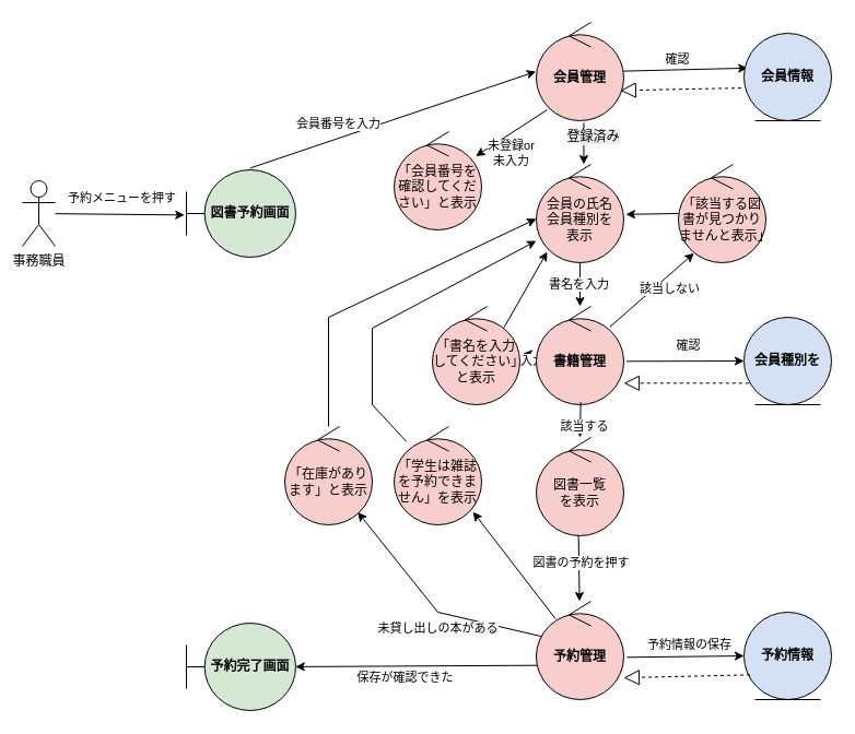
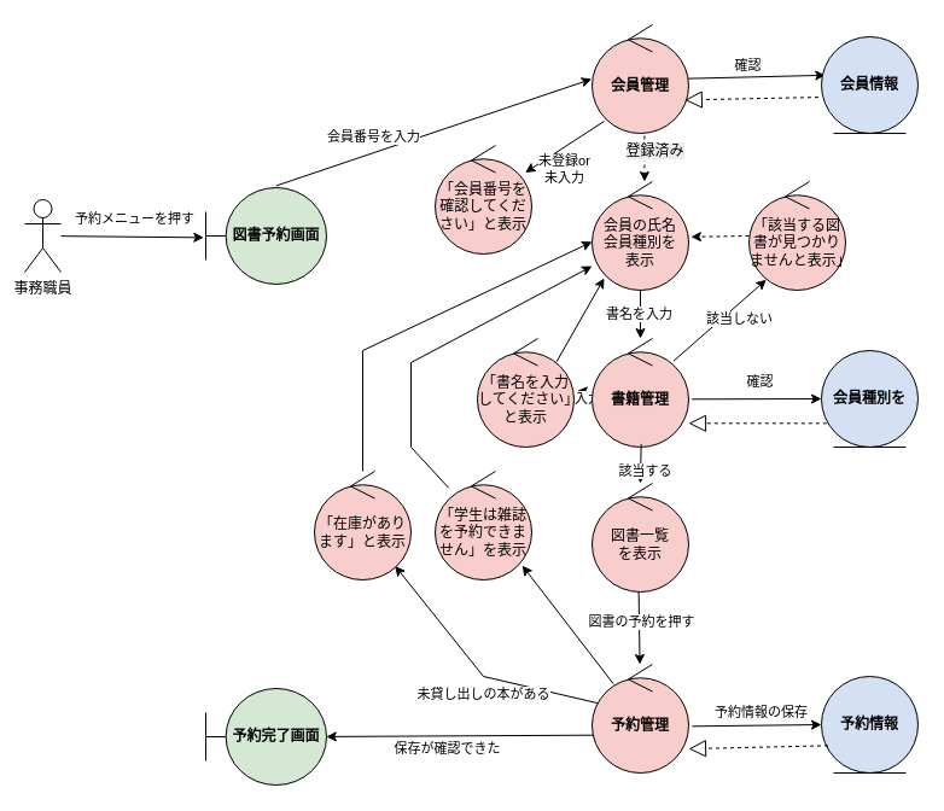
  <mxCell id="0" />
  <mxCell id="1" parent="0" />
  <mxCell id="2" value="事務職員" style="shape=umlActor;verticalLabelPosition=bottom;verticalAlign=top;html=1;" vertex="1" parent="1"><mxGeometry x="20" y="165" width="30" height="60" as="geometry" /></mxCell>
  <mxCell id="3" value="&lt;b&gt;図書予約画面&lt;/b&gt;" style="shape=umlBoundary;whiteSpace=wrap;html=1;fillColor=#D5E8D4;" vertex="1" parent="1"><mxGeometry x="170" y="155" width="100" height="80" as="geometry" /></mxCell>
  <mxCell id="4" style="edgeStyle=none;rounded=0;orthogonalLoop=1;jettySize=auto;html=1;entryX=-0.017;entryY=0.517;entryDx=0;entryDy=0;entryPerimeter=0;" edge="1" parent="1" source="2" target="3"><mxGeometry relative="1" as="geometry" /></mxCell>
  <mxCell id="5" value="予約メニューを押す" style="edgeLabel;html=1;align=center;verticalAlign=middle;resizable=0;points=[];" vertex="1" connectable="0" parent="4"><mxGeometry x="-0.033" y="2" relative="1" as="geometry"><mxPoint x="3" y="-13" as="offset" /></mxGeometry></mxCell>
  <mxCell id="6" value="&lt;div&gt;&lt;span style=&quot;background-color: transparent; color: light-dark(rgb(0, 0, 0), rgb(255, 255, 255));&quot;&gt;会員の氏名&lt;/span&gt;&lt;/div&gt;&lt;div&gt;会員種別を&lt;/div&gt;&lt;div&gt;表示&lt;/div&gt;" style="ellipse;shape=umlControl;whiteSpace=wrap;html=1;fillColor=#F8CECC;" vertex="1" parent="1"><mxGeometry x="490" y="150" width="80" height="90" as="geometry" /></mxCell>
  <mxCell id="7" style="edgeStyle=none;rounded=0;orthogonalLoop=1;jettySize=auto;html=1;entryX=0.041;entryY=0.398;entryDx=0;entryDy=0;exitX=0.996;exitY=0.496;exitDx=0;exitDy=0;exitPerimeter=0;entryPerimeter=0;" edge="1" parent="1" source="15" target="11"><mxGeometry relative="1" as="geometry"><mxPoint x="410" y="470" as="sourcePoint" /><mxPoint x="470" y="469.5" as="targetPoint" /></mxGeometry></mxCell>
  <mxCell id="8" value="確認" style="edgeLabel;html=1;align=center;verticalAlign=middle;resizable=0;points=[];" vertex="1" connectable="0" parent="7"><mxGeometry x="-0.311" y="-1" relative="1" as="geometry"><mxPoint x="10" y="-11" as="offset" /></mxGeometry></mxCell>
  <mxCell id="9" style="edgeStyle=none;rounded=0;orthogonalLoop=1;jettySize=auto;html=1;" edge="1" parent="1" target="14"><mxGeometry relative="1" as="geometry"><mxPoint x="610" y="620" as="targetPoint" /><mxPoint x="500" y="100" as="sourcePoint" /></mxGeometry></mxCell>
  <mxCell id="10" value="未登録or&lt;div&gt;未入力&lt;/div&gt;" style="edgeLabel;html=1;align=center;verticalAlign=middle;resizable=0;points=[];" vertex="1" connectable="0" parent="9"><mxGeometry x="-0.231" y="1" relative="1" as="geometry"><mxPoint x="-9" y="22" as="offset" /></mxGeometry></mxCell>
  <mxCell id="11" value="&lt;b&gt;会員情報&lt;/b&gt;" style="ellipse;shape=umlEntity;whiteSpace=wrap;html=1;fillColor=#D4E1F5;" vertex="1" parent="1"><mxGeometry x="680" y="30" width="80" height="80" as="geometry" /></mxCell>
- <mxCell id="12" style="edgeStyle=none;rounded=0;orthogonalLoop=1;jettySize=auto;html=1;entryX=0.543;entryY=0;entryDx=0;entryDy=0;entryPerimeter=0;exitX=0.543;exitY=1.022;exitDx=0;exitDy=0;exitPerimeter=0;" edge="1" parent="1" source="15" target="6"><mxGeometry relative="1" as="geometry" /></mxCell>
+ <mxCell id="12" style="edgeStyle=none;rounded=0;orthogonalLoop=1;jettySize=auto;html=1;entryX=0.543;entryY=0;entryDx=0;entryDy=0;entryPerimeter=0;exitX=0.543;exitY=1.022;exitDx=0;exitDy=0;exitPerimeter=0;dashed=1;" edge="1" parent="1" source="15" target="6"><mxGeometry relative="1" as="geometry" /></mxCell>
  <mxCell id="13" value="&lt;span style=&quot;font-size: 12px; background-color: rgb(236, 236, 236);&quot;&gt;登録済み&lt;/span&gt;" style="edgeLabel;html=1;align=center;verticalAlign=middle;resizable=0;points=[];" vertex="1" connectable="0" parent="12"><mxGeometry x="-0.015" y="-2" relative="1" as="geometry"><mxPoint x="10" y="-6" as="offset" /></mxGeometry></mxCell>
  <mxCell id="14" value="「会員番号を&lt;div&gt;確認してください」と表示&lt;/div&gt;" style="ellipse;shape=umlControl;whiteSpace=wrap;html=1;fillColor=#F8CECC;" vertex="1" parent="1"><mxGeometry x="360" y="120" width="80" height="90" as="geometry" /></mxCell>
  <mxCell id="15" value="&lt;b&gt;会員管理&lt;/b&gt;" style="ellipse;shape=umlControl;whiteSpace=wrap;html=1;fillColor=#F8CECC;" vertex="1" parent="1"><mxGeometry x="490" y="20" width="80" height="90" as="geometry" /></mxCell>
  <mxCell id="16" style="edgeStyle=none;rounded=0;orthogonalLoop=1;jettySize=auto;html=1;exitX=0.584;exitY=-0.02;exitDx=0;exitDy=0;exitPerimeter=0;entryX=-0.004;entryY=0.5;entryDx=0;entryDy=0;entryPerimeter=0;" edge="1" parent="1" source="3" target="15"><mxGeometry relative="1" as="geometry"><mxPoint x="230" y="530" as="sourcePoint" /><mxPoint x="340" y="468" as="targetPoint" /><Array as="points" /></mxGeometry></mxCell>
  <mxCell id="17" value="会員番号を入力" style="edgeLabel;html=1;align=center;verticalAlign=middle;resizable=0;points=[];" vertex="1" connectable="0" parent="16"><mxGeometry x="-0.311" y="-1" relative="1" as="geometry"><mxPoint x="-10" y="-11" as="offset" /></mxGeometry></mxCell>
  <mxCell id="18" value="&lt;b&gt;予約完了画面&lt;/b&gt;" style="shape=umlBoundary;whiteSpace=wrap;html=1;fillColor=#D5E8D4;" vertex="1" parent="1"><mxGeometry x="170" y="570" width="100" height="80" as="geometry" /></mxCell>
  <mxCell id="19" value="&lt;b&gt;予約情報&lt;/b&gt;" style="ellipse;shape=umlEntity;whiteSpace=wrap;html=1;fillColor=#D4E1F5;" vertex="1" parent="1"><mxGeometry x="680" y="560" width="80" height="80" as="geometry" /></mxCell>
  <mxCell id="20" style="edgeStyle=none;rounded=0;orthogonalLoop=1;jettySize=auto;html=1;entryX=0;entryY=0.5;entryDx=0;entryDy=0;exitX=1.033;exitY=0.559;exitDx=0;exitDy=0;exitPerimeter=0;" edge="1" parent="1" source="24" target="27"><mxGeometry relative="1" as="geometry"><mxPoint x="570" y="315" as="sourcePoint" /></mxGeometry></mxCell>
  <mxCell id="21" value="確認" style="edgeLabel;html=1;align=center;verticalAlign=middle;resizable=0;points=[];" vertex="1" connectable="0" parent="20"><mxGeometry x="-0.208" y="1" relative="1" as="geometry"><mxPoint x="13" y="-14" as="offset" /></mxGeometry></mxCell>
  <mxCell id="22" style="edgeStyle=none;rounded=0;orthogonalLoop=1;jettySize=auto;html=1;entryX=1.033;entryY=0.481;entryDx=0;entryDy=0;entryPerimeter=0;" edge="1" parent="1" source="24" target="37"><mxGeometry relative="1" as="geometry" /></mxCell>
  <mxCell id="23" value="未入力" style="edgeLabel;html=1;align=center;verticalAlign=middle;resizable=0;points=[];" vertex="1" connectable="0" parent="22"><mxGeometry x="-0.27" y="-3" relative="1" as="geometry"><mxPoint x="-5" y="9" as="offset" /></mxGeometry></mxCell>
  <mxCell id="24" value="&lt;b&gt;書籍管理&lt;/b&gt;" style="ellipse;shape=umlControl;whiteSpace=wrap;html=1;fillColor=#F8CECC;" vertex="1" parent="1"><mxGeometry x="490" y="280" width="80" height="90" as="geometry" /></mxCell>
  <mxCell id="25" style="edgeStyle=none;rounded=0;orthogonalLoop=1;jettySize=auto;html=1;exitX=0.054;exitY=0.356;exitDx=0;exitDy=0;exitPerimeter=0;" edge="1" parent="1" source="26" target="46"><mxGeometry relative="1" as="geometry"><Array as="points"><mxPoint x="400" y="560" /></Array></mxGeometry></mxCell>
  <mxCell id="26" value="&lt;b&gt;予約管理&lt;/b&gt;" style="ellipse;shape=umlControl;whiteSpace=wrap;html=1;fillColor=#F8CECC;" vertex="1" parent="1"><mxGeometry x="490" y="550" width="80" height="90" as="geometry" /></mxCell>
  <mxCell id="27" value="&lt;b&gt;会員種別を&lt;/b&gt;" style="ellipse;shape=umlEntity;whiteSpace=wrap;html=1;fillColor=#D4E1F5;" vertex="1" parent="1"><mxGeometry x="680" y="290" width="80" height="80" as="geometry" /></mxCell>
  <mxCell id="28" style="edgeStyle=none;rounded=0;orthogonalLoop=1;jettySize=auto;html=1;" edge="1" parent="1" source="6" target="24"><mxGeometry relative="1" as="geometry" /></mxCell>
  <mxCell id="29" value="書名を入力" style="edgeLabel;html=1;align=center;verticalAlign=middle;resizable=0;points=[];" vertex="1" connectable="0" parent="28"><mxGeometry x="-0.045" y="-2" relative="1" as="geometry"><mxPoint as="offset" /></mxGeometry></mxCell>
  <mxCell id="30" style="edgeStyle=none;rounded=0;orthogonalLoop=1;jettySize=auto;html=1;entryX=0;entryY=0.5;entryDx=0;entryDy=0;exitX=1.036;exitY=0.57;exitDx=0;exitDy=0;exitPerimeter=0;" edge="1" parent="1" source="26" target="19"><mxGeometry relative="1" as="geometry"><mxPoint x="570" y="670" as="sourcePoint" /><mxPoint x="486" y="660" as="targetPoint" /></mxGeometry></mxCell>
  <mxCell id="31" value="予約情報の保存" style="edgeLabel;html=1;align=center;verticalAlign=middle;resizable=0;points=[];" vertex="1" connectable="0" parent="30"><mxGeometry x="-0.037" y="1" relative="1" as="geometry"><mxPoint x="5" y="-10" as="offset" /></mxGeometry></mxCell>
  <mxCell id="32" style="edgeStyle=none;rounded=0;orthogonalLoop=1;jettySize=auto;html=1;exitX=0.483;exitY=0.99;exitDx=0;exitDy=0;exitPerimeter=0;" edge="1" parent="1" source="34" target="26"><mxGeometry relative="1" as="geometry"><mxPoint x="250" y="485" as="targetPoint" /><Array as="points" /></mxGeometry></mxCell>
  <mxCell id="33" value="図書の予約を押す" style="edgeLabel;html=1;align=center;verticalAlign=middle;resizable=0;points=[];" vertex="1" connectable="0" parent="32"><mxGeometry x="-0.224" y="3" relative="1" as="geometry"><mxPoint x="-2" y="1" as="offset" /></mxGeometry></mxCell>
  <mxCell id="34" value="図書一覧&lt;div&gt;を表示&lt;/div&gt;" style="ellipse;shape=umlControl;whiteSpace=wrap;html=1;fillColor=#F8CECC;" vertex="1" parent="1"><mxGeometry x="490" y="400" width="80" height="90" as="geometry" /></mxCell>
  <mxCell id="35" style="edgeStyle=none;rounded=0;orthogonalLoop=1;jettySize=auto;html=1;exitX=0.508;exitY=0.972;exitDx=0;exitDy=0;exitPerimeter=0;" edge="1" parent="1" source="24" target="34"><mxGeometry relative="1" as="geometry"><mxPoint x="400" y="570" as="sourcePoint" /></mxGeometry></mxCell>
  <mxCell id="36" value="該当する" style="edgeLabel;html=1;align=center;verticalAlign=middle;resizable=0;points=[];" vertex="1" connectable="0" parent="35"><mxGeometry x="0.326" y="3" relative="1" as="geometry"><mxPoint as="offset" /></mxGeometry></mxCell>
  <mxCell id="37" value="「書名を入力してください」&lt;div&gt;と表示&lt;/div&gt;" style="ellipse;shape=umlControl;whiteSpace=wrap;html=1;fillColor=#F8CECC;" vertex="1" parent="1"><mxGeometry x="395" y="280" width="80" height="90" as="geometry" /></mxCell>
  <mxCell id="38" value="" style="endArrow=block;dashed=1;endFill=0;endSize=12;html=1;rounded=0;exitX=-0.032;exitY=0.626;exitDx=0;exitDy=0;entryX=0.96;entryY=0.693;entryDx=0;entryDy=0;entryPerimeter=0;exitPerimeter=0;" edge="1" parent="1" source="11" target="15"><mxGeometry width="160" relative="1" as="geometry"><mxPoint x="390" y="389.33" as="sourcePoint" /><mxPoint x="440" y="200" as="targetPoint" /></mxGeometry></mxCell>
  <mxCell id="39" value="「該当する図書が見つかりませんと表示」" style="ellipse;shape=umlControl;whiteSpace=wrap;html=1;fillColor=#F8CECC;" vertex="1" parent="1"><mxGeometry x="620" y="150" width="80" height="90" as="geometry" /></mxCell>
  <mxCell id="40" style="edgeStyle=none;rounded=0;orthogonalLoop=1;jettySize=auto;html=1;exitX=0.843;exitY=0.208;exitDx=0;exitDy=0;exitPerimeter=0;entryX=0.179;entryY=0.903;entryDx=0;entryDy=0;entryPerimeter=0;" edge="1" parent="1" source="24" target="39"><mxGeometry relative="1" as="geometry"><mxPoint x="680" y="240" as="targetPoint" /></mxGeometry></mxCell>
  <mxCell id="41" value="該当しない" style="edgeLabel;html=1;align=center;verticalAlign=middle;resizable=0;points=[];" vertex="1" connectable="0" parent="40"><mxGeometry x="0.162" y="1" relative="1" as="geometry"><mxPoint x="10" y="4" as="offset" /></mxGeometry></mxCell>
  <mxCell id="42" value="" style="endArrow=block;dashed=1;endFill=0;endSize=12;html=1;rounded=0;exitX=0.069;exitY=0.717;exitDx=0;exitDy=0;exitPerimeter=0;entryX=1;entryY=0.778;entryDx=0;entryDy=0;entryPerimeter=0;" edge="1" parent="1" source="19" target="26"><mxGeometry width="160" relative="1" as="geometry"><mxPoint x="547" y="880" as="sourcePoint" /><mxPoint x="570" y="687" as="targetPoint" /></mxGeometry></mxCell>
  <mxCell id="43" style="edgeStyle=none;rounded=0;orthogonalLoop=1;jettySize=auto;html=1;entryX=0;entryY=0.778;entryDx=0;entryDy=0;entryPerimeter=0;" edge="1" parent="1" source="44" target="6"><mxGeometry relative="1" as="geometry"><mxPoint x="350" y="240" as="targetPoint" /><Array as="points"><mxPoint x="340" y="370" /><mxPoint x="340" y="300" /></Array></mxGeometry></mxCell>
  <mxCell id="44" value="「学生は雑誌を予約できません」を表示" style="ellipse;shape=umlControl;whiteSpace=wrap;html=1;fillColor=#F8CECC;" vertex="1" parent="1"><mxGeometry x="360" y="390" width="80" height="90" as="geometry" /></mxCell>
  <mxCell id="45" style="edgeStyle=none;rounded=0;orthogonalLoop=1;jettySize=auto;html=1;entryX=0;entryY=0.554;entryDx=0;entryDy=0;entryPerimeter=0;" edge="1" parent="1" source="46" target="6"><mxGeometry relative="1" as="geometry"><mxPoint x="350" y="230" as="targetPoint" /><Array as="points"><mxPoint x="300" y="290" /></Array></mxGeometry></mxCell>
  <mxCell id="46" value="「在庫があります」と表示" style="ellipse;shape=umlControl;whiteSpace=wrap;html=1;fillColor=#F8CECC;" vertex="1" parent="1"><mxGeometry x="260" y="390" width="80" height="90" as="geometry" /></mxCell>
  <mxCell id="47" style="edgeStyle=none;rounded=0;orthogonalLoop=1;jettySize=auto;html=1;entryX=0.902;entryY=0.868;entryDx=0;entryDy=0;entryPerimeter=0;exitX=0.221;exitY=0.18;exitDx=0;exitDy=0;exitPerimeter=0;" edge="1" parent="1" source="26" target="44"><mxGeometry relative="1" as="geometry" /></mxCell>
  <mxCell id="48" style="edgeStyle=none;rounded=0;orthogonalLoop=1;jettySize=auto;html=1;entryX=0.998;entryY=0.499;entryDx=0;entryDy=0;entryPerimeter=0;exitX=0.013;exitY=0.652;exitDx=0;exitDy=0;exitPerimeter=0;" edge="1" parent="1" source="26" target="18"><mxGeometry relative="1" as="geometry"><Array as="points" /></mxGeometry></mxCell>
  <mxCell id="49" value="保存が確認できた" style="edgeLabel;html=1;align=center;verticalAlign=middle;resizable=0;points=[];rotation=0;" vertex="1" connectable="0" parent="48"><mxGeometry x="-0.048" y="-2" relative="1" as="geometry"><mxPoint x="-17" y="12" as="offset" /></mxGeometry></mxCell>
  <mxCell id="50" value="&lt;span style=&quot;font-size: 11px; background-color: rgb(255, 255, 255);&quot;&gt;未貸し出しの本がある&lt;/span&gt;" style="text;html=1;align=center;verticalAlign=middle;resizable=0;points=[];autosize=1;strokeColor=none;fillColor=none;" vertex="1" parent="1"><mxGeometry x="335" y="560" width="130" height="30" as="geometry" /></mxCell>
  <mxCell id="51" style="edgeStyle=none;rounded=0;orthogonalLoop=1;jettySize=auto;html=1;entryX=0.125;entryY=0.889;entryDx=0;entryDy=0;entryPerimeter=0;exitX=0.82;exitY=0.214;exitDx=0;exitDy=0;exitPerimeter=0;" edge="1" parent="1" source="37" target="6"><mxGeometry relative="1" as="geometry" /></mxCell>
- <mxCell id="52" style="edgeStyle=none;rounded=0;orthogonalLoop=1;jettySize=auto;html=1;entryX=1.024;entryY=0.509;entryDx=0;entryDy=0;entryPerimeter=0;" edge="1" parent="1" source="39" target="6"><mxGeometry relative="1" as="geometry" /></mxCell>
+ <mxCell id="52" style="edgeStyle=none;rounded=0;orthogonalLoop=1;jettySize=auto;html=1;entryX=1.024;entryY=0.509;entryDx=0;entryDy=0;entryPerimeter=0;dashed=1;" edge="1" parent="1" source="39" target="6"><mxGeometry relative="1" as="geometry" /></mxCell>
  <mxCell id="53" value="" style="endArrow=block;dashed=1;endFill=0;endSize=12;html=1;rounded=0;exitX=0.054;exitY=0.754;exitDx=0;exitDy=0;exitPerimeter=0;entryX=1;entryY=0.781;entryDx=0;entryDy=0;entryPerimeter=0;" edge="1" parent="1" source="27" target="24"><mxGeometry width="160" relative="1" as="geometry"><mxPoint x="716" y="360" as="sourcePoint" /><mxPoint x="600" y="363" as="targetPoint" /></mxGeometry></mxCell>
